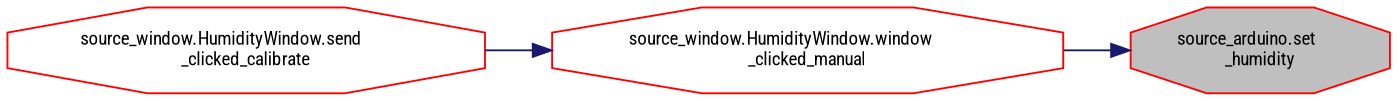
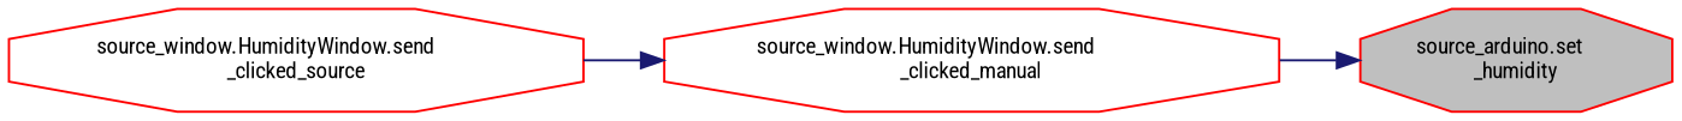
  digraph {
    fontname="Roboto Condensed"
    rankdir=RL
    node [color=red fillcolor=white fontname="Roboto Condensed" fontsize=10 shape=octagon style=filled]
    edge [color=midnightblue dir=back fontname="Roboto Condensed" fontsize=10 labelfontname=Helvetica labelfontsize=10 style=solid]
    n1 [fillcolor=grey75 fontcolor=black height=0.2 label="source_arduino.set\l_humidity" width=0.4]
-   n2 [height=0.2 label="source_window.HumidityWindow.window\l_clicked_manual" width=0.4]
-   n3 [height=0.2 label="source_window.HumidityWindow.send\l_clicked_calibrate" width=0.4]
+   n2 [height=0.2 label="source_window.HumidityWindow.send\l_clicked_manual" width=0.4]
+   n3 [height=0.2 label="source_window.HumidityWindow.send\l_clicked_source" width=0.4]
    n1 -> n2
    n2 -> n3
  }
